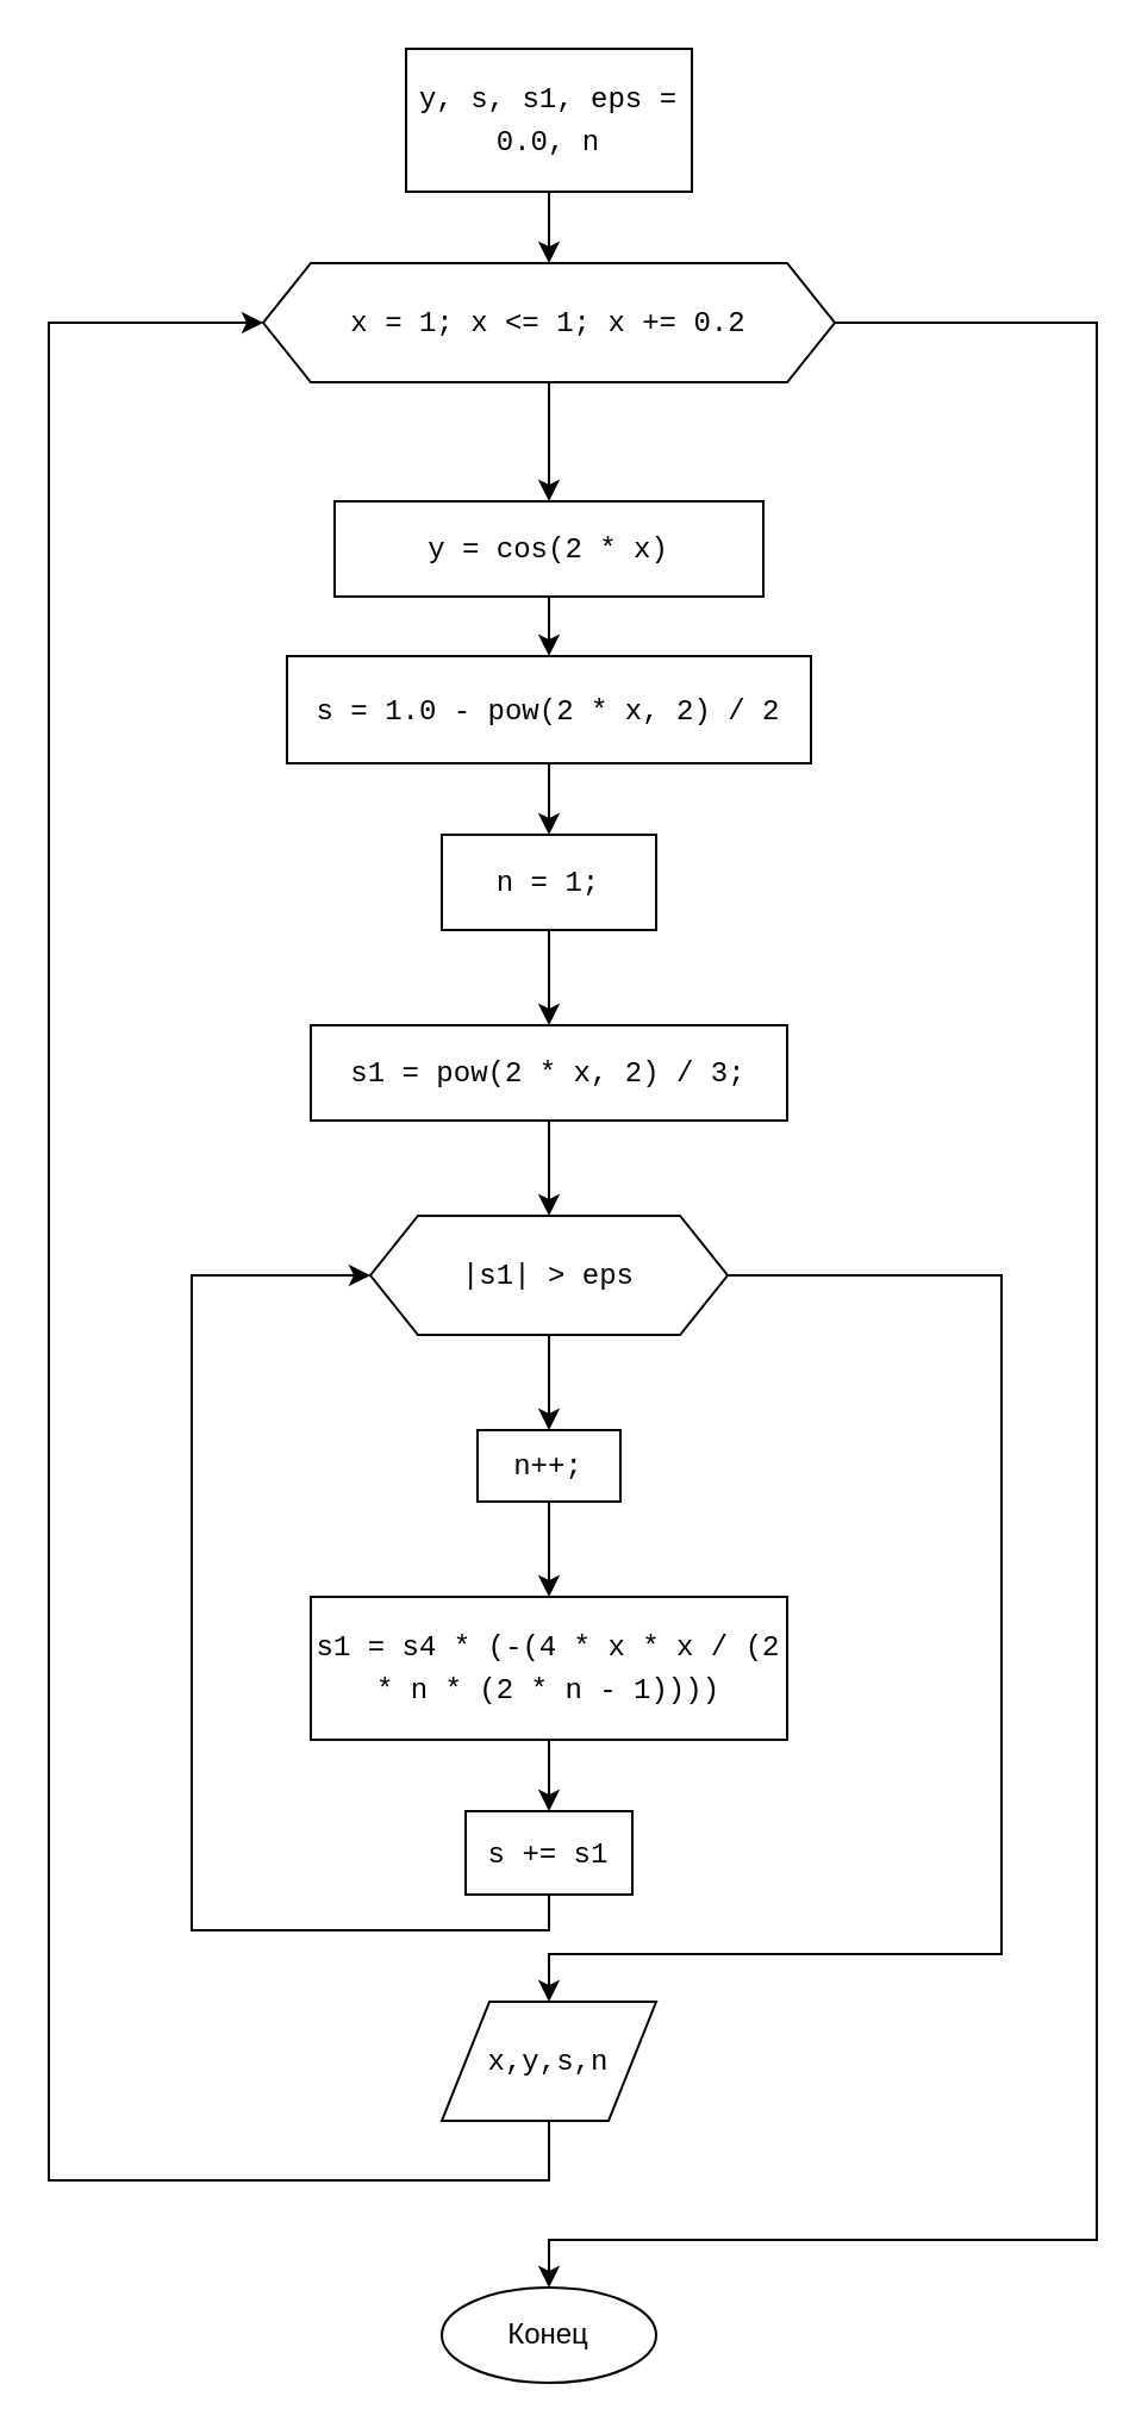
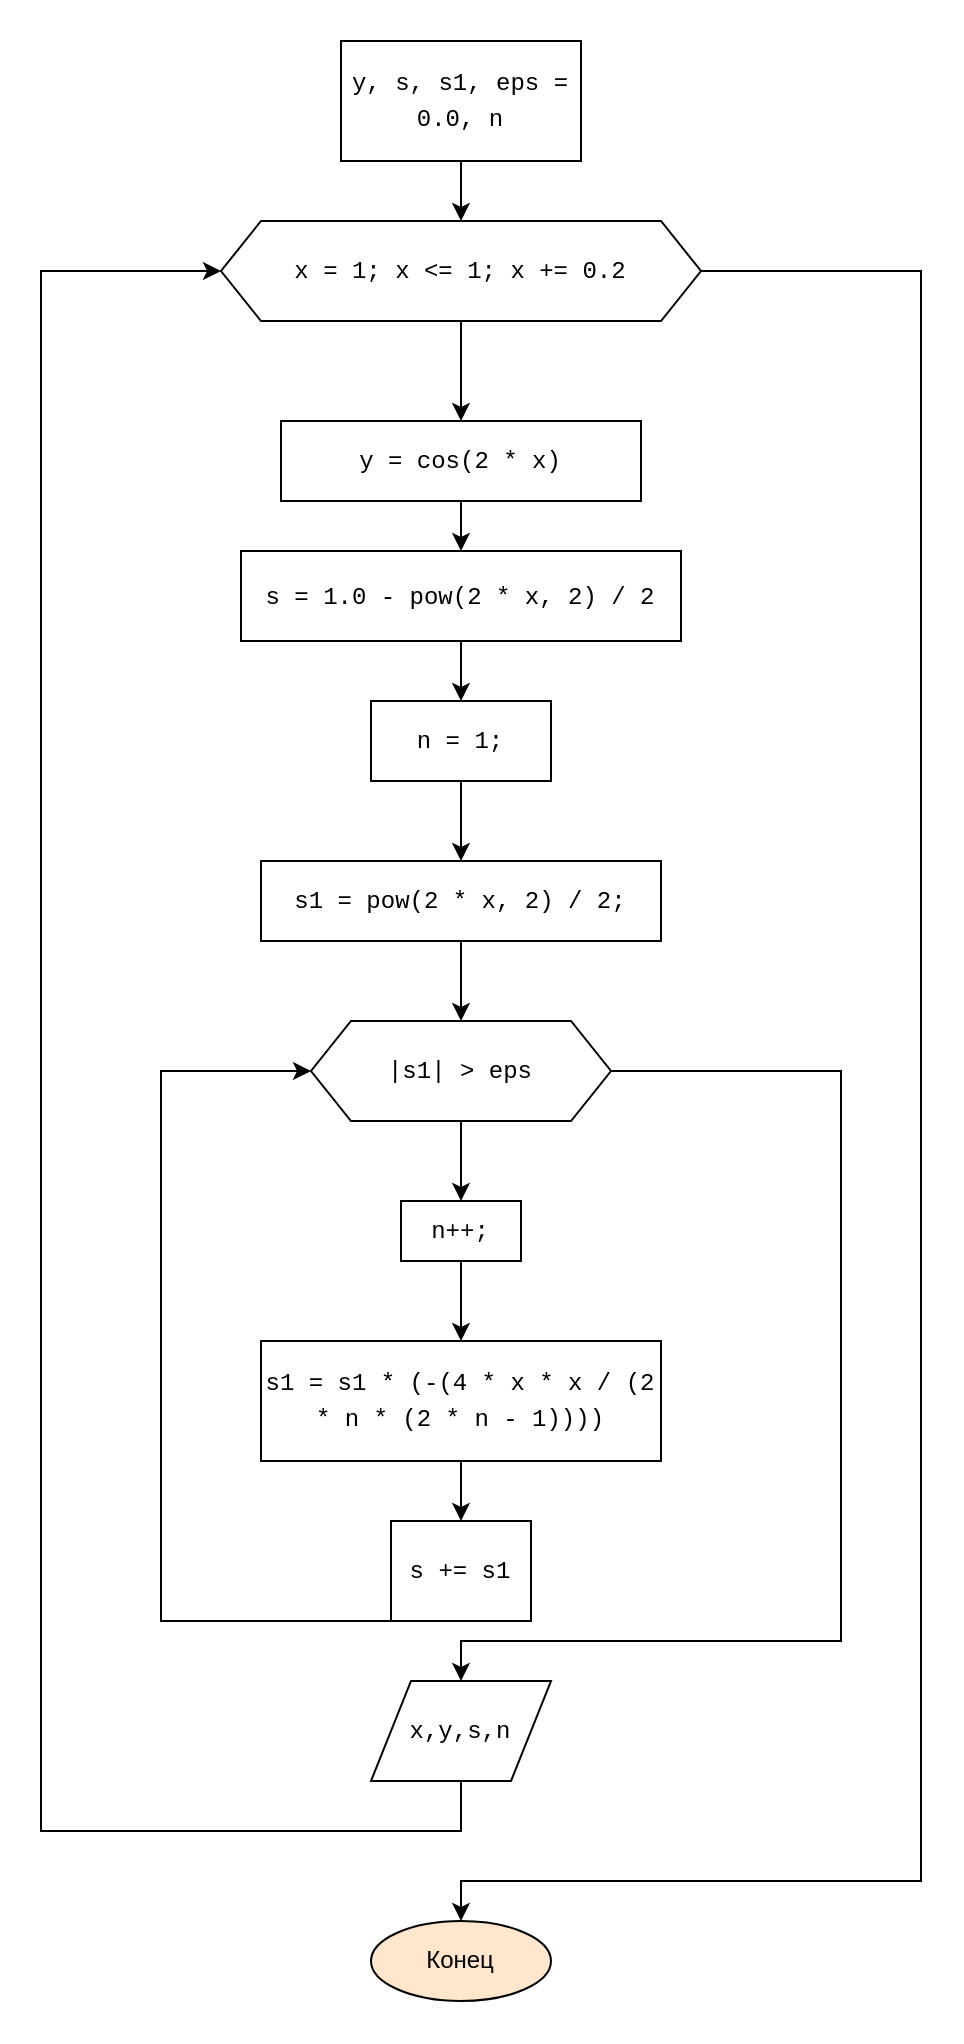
  <mxCell id="0" />
  <mxCell id="1" parent="0" />
  <mxCell id="2" value="" style="edgeStyle=orthogonalEdgeStyle;rounded=0;orthogonalLoop=1;jettySize=auto;html=1;labelBackgroundColor=none;" parent="1" source="3" target="6" edge="1"><mxGeometry relative="1" as="geometry" /></mxCell>
  <mxCell id="3" value="&lt;div style=&quot;font-family: menlo, monaco, &amp;quot;courier new&amp;quot;, monospace; font-weight: normal; font-size: 12px; line-height: 18px;&quot;&gt;&lt;div&gt;&lt;span style=&quot;&quot;&gt;y, s, s1, eps &lt;/span&gt;&lt;span style=&quot;&quot;&gt;=&lt;/span&gt;&lt;span style=&quot;&quot;&gt; &lt;/span&gt;&lt;span style=&quot;&quot;&gt;0.0,&amp;nbsp;&lt;/span&gt;n&lt;/div&gt;&lt;/div&gt;" style="whiteSpace=wrap;html=1;labelBackgroundColor=none;" parent="1" vertex="1"><mxGeometry x="170" y="20" width="120" height="60" as="geometry" /></mxCell>
  <mxCell id="4" value="" style="edgeStyle=orthogonalEdgeStyle;rounded=0;orthogonalLoop=1;jettySize=auto;html=1;labelBackgroundColor=none;" parent="1" source="6" target="8" edge="1"><mxGeometry relative="1" as="geometry" /></mxCell>
  <mxCell id="5" value="" style="edgeStyle=orthogonalEdgeStyle;rounded=0;orthogonalLoop=1;jettySize=auto;html=1;entryX=0.5;entryY=0;entryDx=0;entryDy=0;labelBackgroundColor=none;" parent="1" source="6" target="26" edge="1"><mxGeometry relative="1" as="geometry"><mxPoint x="490" y="135" as="targetPoint" /><Array as="points"><mxPoint x="460" y="135" /><mxPoint x="460" y="940" /><mxPoint x="230" y="940" /></Array></mxGeometry></mxCell>
  <mxCell id="6" value="&lt;div style=&quot;font-family: &amp;#34;menlo&amp;#34; , &amp;#34;monaco&amp;#34; , &amp;#34;courier new&amp;#34; , monospace ; font-weight: normal ; font-size: 12px ; line-height: 18px&quot;&gt;&lt;div&gt;&lt;span&gt;x &lt;/span&gt;&lt;span&gt;=&lt;/span&gt;&lt;span&gt; &lt;/span&gt;&lt;span&gt;1&lt;/span&gt;&lt;span&gt;; x &lt;/span&gt;&lt;span&gt;&amp;lt;=&lt;/span&gt;&lt;span&gt; &lt;/span&gt;&lt;span&gt;1&lt;/span&gt;&lt;span&gt;; x &lt;/span&gt;&lt;span&gt;+=&lt;/span&gt;&lt;span&gt; &lt;/span&gt;&lt;span&gt;0.2&lt;/span&gt;&lt;/div&gt;&lt;/div&gt;" style="shape=hexagon;perimeter=hexagonPerimeter2;whiteSpace=wrap;html=1;fixedSize=1;labelBackgroundColor=none;" parent="1" vertex="1"><mxGeometry x="110" y="110" width="240" height="50" as="geometry" /></mxCell>
  <mxCell id="7" value="" style="edgeStyle=orthogonalEdgeStyle;rounded=0;orthogonalLoop=1;jettySize=auto;html=1;labelBackgroundColor=none;" parent="1" source="8" target="10" edge="1"><mxGeometry relative="1" as="geometry" /></mxCell>
  <mxCell id="8" value="&lt;div style=&quot;font-family: &amp;#34;menlo&amp;#34; , &amp;#34;monaco&amp;#34; , &amp;#34;courier new&amp;#34; , monospace ; font-weight: normal ; font-size: 12px ; line-height: 18px&quot;&gt;&lt;div&gt;&lt;span&gt;y &lt;/span&gt;&lt;span&gt;=&lt;/span&gt;&lt;span&gt; &lt;/span&gt;&lt;span&gt;cos&lt;/span&gt;&lt;span&gt;(&lt;/span&gt;&lt;span&gt;2&lt;/span&gt;&lt;span&gt; &lt;/span&gt;&lt;span&gt;*&lt;/span&gt;&lt;span&gt; x&lt;/span&gt;&lt;span&gt;)&lt;/span&gt;&lt;/div&gt;&lt;/div&gt;" style="whiteSpace=wrap;html=1;labelBackgroundColor=none;" parent="1" vertex="1"><mxGeometry x="140" y="210" width="180" height="40" as="geometry" /></mxCell>
  <mxCell id="9" value="" style="edgeStyle=orthogonalEdgeStyle;rounded=0;orthogonalLoop=1;jettySize=auto;html=1;labelBackgroundColor=none;" parent="1" source="10" target="12" edge="1"><mxGeometry relative="1" as="geometry" /></mxCell>
  <mxCell id="10" value="&lt;meta charset=&quot;utf-8&quot;&gt;&lt;div style=&quot;font-family: menlo, monaco, &amp;quot;courier new&amp;quot;, monospace; font-weight: normal; font-size: 12px; line-height: 18px;&quot;&gt;&lt;div&gt;&lt;span style=&quot;&quot;&gt;s &lt;/span&gt;&lt;span style=&quot;&quot;&gt;=&lt;/span&gt;&lt;span style=&quot;&quot;&gt; &lt;/span&gt;&lt;span style=&quot;&quot;&gt;1.0&lt;/span&gt;&lt;span style=&quot;&quot;&gt; &lt;/span&gt;&lt;span style=&quot;&quot;&gt;-&lt;/span&gt;&lt;span style=&quot;&quot;&gt; &lt;/span&gt;&lt;span style=&quot;&quot;&gt;pow&lt;/span&gt;&lt;span style=&quot;&quot;&gt;(&lt;/span&gt;&lt;span style=&quot;&quot;&gt;2&lt;/span&gt;&lt;span style=&quot;&quot;&gt; &lt;/span&gt;&lt;span style=&quot;&quot;&gt;*&lt;/span&gt;&lt;span style=&quot;&quot;&gt; x, &lt;/span&gt;&lt;span style=&quot;&quot;&gt;2&lt;/span&gt;&lt;span style=&quot;&quot;&gt;) &lt;/span&gt;&lt;span style=&quot;&quot;&gt;/&lt;/span&gt;&lt;span style=&quot;&quot;&gt; &lt;/span&gt;&lt;span style=&quot;&quot;&gt;2&lt;/span&gt;&lt;/div&gt;&lt;/div&gt;" style="whiteSpace=wrap;html=1;labelBackgroundColor=none;" parent="1" vertex="1"><mxGeometry x="120" y="275" width="220" height="45" as="geometry" /></mxCell>
  <mxCell id="11" value="" style="edgeStyle=orthogonalEdgeStyle;rounded=0;orthogonalLoop=1;jettySize=auto;html=1;labelBackgroundColor=none;" parent="1" source="12" target="14" edge="1"><mxGeometry relative="1" as="geometry" /></mxCell>
  <mxCell id="12" value="&lt;meta charset=&quot;utf-8&quot;&gt;&lt;div style=&quot;font-family: menlo, monaco, &amp;quot;courier new&amp;quot;, monospace; font-weight: normal; font-size: 12px; line-height: 18px;&quot;&gt;&lt;div&gt;&lt;span style=&quot;&quot;&gt;n &lt;/span&gt;&lt;span style=&quot;&quot;&gt;=&lt;/span&gt;&lt;span style=&quot;&quot;&gt; &lt;/span&gt;&lt;span style=&quot;&quot;&gt;1&lt;/span&gt;&lt;span style=&quot;&quot;&gt;;&lt;/span&gt;&lt;/div&gt;&lt;/div&gt;" style="whiteSpace=wrap;html=1;labelBackgroundColor=none;" parent="1" vertex="1"><mxGeometry x="185" y="350" width="90" height="40" as="geometry" /></mxCell>
  <mxCell id="13" value="" style="edgeStyle=orthogonalEdgeStyle;rounded=0;orthogonalLoop=1;jettySize=auto;html=1;labelBackgroundColor=none;" parent="1" source="14" edge="1"><mxGeometry relative="1" as="geometry"><mxPoint x="230" y="510" as="targetPoint" /></mxGeometry></mxCell>
- <mxCell id="14" value="&lt;div style=&quot;font-family: menlo, monaco, &amp;quot;courier new&amp;quot;, monospace; font-weight: normal; font-size: 12px; line-height: 18px;&quot;&gt;&lt;div style=&quot;font-family: &amp;quot;menlo&amp;quot; , &amp;quot;monaco&amp;quot; , &amp;quot;courier new&amp;quot; , monospace ; line-height: 18px&quot;&gt;s1 &lt;span style=&quot;&quot;&gt;=&lt;/span&gt; &lt;span style=&quot;&quot;&gt;pow&lt;/span&gt;(&lt;span style=&quot;&quot;&gt;2&lt;/span&gt; &lt;span style=&quot;&quot;&gt;*&lt;/span&gt; x, &lt;span style=&quot;&quot;&gt;2&lt;/span&gt;) &lt;span style=&quot;&quot;&gt;/&lt;/span&gt; &lt;span style=&quot;&quot;&gt;3&lt;/span&gt;;&lt;/div&gt;&lt;/div&gt;" style="whiteSpace=wrap;html=1;labelBackgroundColor=none;" parent="1" vertex="1"><mxGeometry x="130" y="430" width="200" height="40" as="geometry" /></mxCell>
+ <mxCell id="14" value="&lt;div style=&quot;font-family: menlo, monaco, &amp;quot;courier new&amp;quot;, monospace; font-weight: normal; font-size: 12px; line-height: 18px;&quot;&gt;&lt;div style=&quot;font-family: &amp;quot;menlo&amp;quot; , &amp;quot;monaco&amp;quot; , &amp;quot;courier new&amp;quot; , monospace ; line-height: 18px&quot;&gt;s1 &lt;span style=&quot;&quot;&gt;=&lt;/span&gt; &lt;span style=&quot;&quot;&gt;pow&lt;/span&gt;(&lt;span style=&quot;&quot;&gt;2&lt;/span&gt; &lt;span style=&quot;&quot;&gt;*&lt;/span&gt; x, &lt;span style=&quot;&quot;&gt;2&lt;/span&gt;) &lt;span style=&quot;&quot;&gt;/&lt;/span&gt; &lt;span style=&quot;&quot;&gt;2&lt;/span&gt;;&lt;/div&gt;&lt;/div&gt;" style="whiteSpace=wrap;html=1;labelBackgroundColor=none;" parent="1" vertex="1"><mxGeometry x="130" y="430" width="200" height="40" as="geometry" /></mxCell>
  <mxCell id="15" value="" style="edgeStyle=orthogonalEdgeStyle;rounded=0;orthogonalLoop=1;jettySize=auto;html=1;labelBackgroundColor=none;" parent="1" source="17" target="19" edge="1"><mxGeometry relative="1" as="geometry" /></mxCell>
  <mxCell id="16" value="" style="edgeStyle=orthogonalEdgeStyle;rounded=0;orthogonalLoop=1;jettySize=auto;html=1;entryX=0.5;entryY=0;entryDx=0;entryDy=0;labelBackgroundColor=none;" parent="1" source="17" target="25" edge="1"><mxGeometry relative="1" as="geometry"><Array as="points"><mxPoint x="420" y="535" /><mxPoint x="420" y="820" /><mxPoint x="230" y="820" /></Array></mxGeometry></mxCell>
  <mxCell id="17" value="&lt;div style=&quot;font-family: &amp;#34;menlo&amp;#34; , &amp;#34;monaco&amp;#34; , &amp;#34;courier new&amp;#34; , monospace ; font-weight: normal ; font-size: 12px ; line-height: 18px&quot;&gt;&lt;div&gt;&lt;span&gt;|s1|&amp;nbsp;&lt;/span&gt;&lt;span&gt;&amp;gt;&lt;/span&gt;&lt;span&gt; eps&lt;/span&gt;&lt;/div&gt;&lt;/div&gt;" style="shape=hexagon;perimeter=hexagonPerimeter2;whiteSpace=wrap;html=1;fixedSize=1;labelBackgroundColor=none;" parent="1" vertex="1"><mxGeometry x="155" y="510" width="150" height="50" as="geometry" /></mxCell>
  <mxCell id="18" value="" style="edgeStyle=orthogonalEdgeStyle;rounded=0;orthogonalLoop=1;jettySize=auto;html=1;labelBackgroundColor=none;" parent="1" source="19" target="21" edge="1"><mxGeometry relative="1" as="geometry" /></mxCell>
  <mxCell id="19" value="&lt;meta charset=&quot;utf-8&quot;&gt;&lt;div style=&quot;font-family: menlo, monaco, &amp;quot;courier new&amp;quot;, monospace; font-weight: normal; font-size: 12px; line-height: 18px;&quot;&gt;&lt;div&gt;&lt;span style=&quot;&quot;&gt; n&lt;/span&gt;&lt;span style=&quot;&quot;&gt;++&lt;/span&gt;&lt;span style=&quot;&quot;&gt;;&lt;/span&gt;&lt;/div&gt;&lt;/div&gt;" style="whiteSpace=wrap;html=1;labelBackgroundColor=none;" parent="1" vertex="1"><mxGeometry x="200" y="600" width="60" height="30" as="geometry" /></mxCell>
  <mxCell id="20" value="" style="edgeStyle=orthogonalEdgeStyle;rounded=0;orthogonalLoop=1;jettySize=auto;html=1;labelBackgroundColor=none;" parent="1" source="21" target="23" edge="1"><mxGeometry relative="1" as="geometry" /></mxCell>
- <mxCell id="21" value="&lt;meta charset=&quot;utf-8&quot;&gt;&lt;div style=&quot;font-family: menlo, monaco, &amp;quot;courier new&amp;quot;, monospace; font-weight: normal; font-size: 12px; line-height: 18px;&quot;&gt;&lt;div&gt;&lt;span style=&quot;&quot;&gt; s1 &lt;/span&gt;&lt;span style=&quot;&quot;&gt;=&lt;/span&gt;&lt;span style=&quot;&quot;&gt; s4 &lt;/span&gt;&lt;span style=&quot;&quot;&gt;*&lt;/span&gt;&lt;span style=&quot;&quot;&gt; (&lt;/span&gt;&lt;span style=&quot;&quot;&gt;-&lt;/span&gt;&lt;span style=&quot;&quot;&gt;(&lt;/span&gt;&lt;span style=&quot;&quot;&gt;4&lt;/span&gt;&lt;span style=&quot;&quot;&gt; &lt;/span&gt;&lt;span style=&quot;&quot;&gt;*&lt;/span&gt;&lt;span style=&quot;&quot;&gt; x &lt;/span&gt;&lt;span style=&quot;&quot;&gt;*&lt;/span&gt;&lt;span style=&quot;&quot;&gt; x &lt;/span&gt;&lt;span style=&quot;&quot;&gt;/&lt;/span&gt;&lt;span style=&quot;&quot;&gt; (&lt;/span&gt;&lt;span style=&quot;&quot;&gt;2&lt;/span&gt;&lt;span style=&quot;&quot;&gt; &lt;/span&gt;&lt;span style=&quot;&quot;&gt;*&lt;/span&gt;&lt;span style=&quot;&quot;&gt; n &lt;/span&gt;&lt;span style=&quot;&quot;&gt;*&lt;/span&gt;&lt;span style=&quot;&quot;&gt; (&lt;/span&gt;&lt;span style=&quot;&quot;&gt;2&lt;/span&gt;&lt;span style=&quot;&quot;&gt; &lt;/span&gt;&lt;span style=&quot;&quot;&gt;*&lt;/span&gt;&lt;span style=&quot;&quot;&gt; n &lt;/span&gt;&lt;span style=&quot;&quot;&gt;-&lt;/span&gt;&lt;span style=&quot;&quot;&gt; &lt;/span&gt;&lt;span style=&quot;&quot;&gt;1&lt;/span&gt;&lt;span style=&quot;&quot;&gt;))))&lt;/span&gt;&lt;/div&gt;&lt;/div&gt;" style="whiteSpace=wrap;html=1;labelBackgroundColor=none;" parent="1" vertex="1"><mxGeometry x="130" y="670" width="200" height="60" as="geometry" /></mxCell>
+ <mxCell id="21" value="&lt;meta charset=&quot;utf-8&quot;&gt;&lt;div style=&quot;font-family: menlo, monaco, &amp;quot;courier new&amp;quot;, monospace; font-weight: normal; font-size: 12px; line-height: 18px;&quot;&gt;&lt;div&gt;&lt;span style=&quot;&quot;&gt; s1 &lt;/span&gt;&lt;span style=&quot;&quot;&gt;=&lt;/span&gt;&lt;span style=&quot;&quot;&gt; s1 &lt;/span&gt;&lt;span style=&quot;&quot;&gt;*&lt;/span&gt;&lt;span style=&quot;&quot;&gt; (&lt;/span&gt;&lt;span style=&quot;&quot;&gt;-&lt;/span&gt;&lt;span style=&quot;&quot;&gt;(&lt;/span&gt;&lt;span style=&quot;&quot;&gt;4&lt;/span&gt;&lt;span style=&quot;&quot;&gt; &lt;/span&gt;&lt;span style=&quot;&quot;&gt;*&lt;/span&gt;&lt;span style=&quot;&quot;&gt; x &lt;/span&gt;&lt;span style=&quot;&quot;&gt;*&lt;/span&gt;&lt;span style=&quot;&quot;&gt; x &lt;/span&gt;&lt;span style=&quot;&quot;&gt;/&lt;/span&gt;&lt;span style=&quot;&quot;&gt; (&lt;/span&gt;&lt;span style=&quot;&quot;&gt;2&lt;/span&gt;&lt;span style=&quot;&quot;&gt; &lt;/span&gt;&lt;span style=&quot;&quot;&gt;*&lt;/span&gt;&lt;span style=&quot;&quot;&gt; n &lt;/span&gt;&lt;span style=&quot;&quot;&gt;*&lt;/span&gt;&lt;span style=&quot;&quot;&gt; (&lt;/span&gt;&lt;span style=&quot;&quot;&gt;2&lt;/span&gt;&lt;span style=&quot;&quot;&gt; &lt;/span&gt;&lt;span style=&quot;&quot;&gt;*&lt;/span&gt;&lt;span style=&quot;&quot;&gt; n &lt;/span&gt;&lt;span style=&quot;&quot;&gt;-&lt;/span&gt;&lt;span style=&quot;&quot;&gt; &lt;/span&gt;&lt;span style=&quot;&quot;&gt;1&lt;/span&gt;&lt;span style=&quot;&quot;&gt;))))&lt;/span&gt;&lt;/div&gt;&lt;/div&gt;" style="whiteSpace=wrap;html=1;labelBackgroundColor=none;" parent="1" vertex="1"><mxGeometry x="130" y="670" width="200" height="60" as="geometry" /></mxCell>
  <mxCell id="22" value="" style="edgeStyle=orthogonalEdgeStyle;rounded=0;orthogonalLoop=1;jettySize=auto;html=1;entryX=0;entryY=0.5;entryDx=0;entryDy=0;labelBackgroundColor=none;" parent="1" source="23" target="17" edge="1"><mxGeometry relative="1" as="geometry"><mxPoint x="40" y="590" as="targetPoint" /><Array as="points"><mxPoint x="230" y="810" /><mxPoint x="80" y="810" /><mxPoint x="80" y="535" /></Array></mxGeometry></mxCell>
- <mxCell id="23" value="&lt;meta charset=&quot;utf-8&quot;&gt;&lt;div style=&quot;font-family: menlo, monaco, &amp;quot;courier new&amp;quot;, monospace; font-weight: normal; font-size: 12px; line-height: 18px;&quot;&gt;&lt;div&gt;&lt;span style=&quot;&quot;&gt; s &lt;/span&gt;&lt;span style=&quot;&quot;&gt;+=&lt;/span&gt;&lt;span style=&quot;&quot;&gt; s1&lt;/span&gt;&lt;/div&gt;&lt;/div&gt;" style="whiteSpace=wrap;html=1;labelBackgroundColor=none;" parent="1" vertex="1"><mxGeometry x="195" y="760" width="70" height="35" as="geometry" /></mxCell>
+ <mxCell id="23" value="&lt;meta charset=&quot;utf-8&quot;&gt;&lt;div style=&quot;font-family: menlo, monaco, &amp;quot;courier new&amp;quot;, monospace; font-weight: normal; font-size: 12px; line-height: 18px;&quot;&gt;&lt;div&gt;&lt;span style=&quot;&quot;&gt; s &lt;/span&gt;&lt;span style=&quot;&quot;&gt;+=&lt;/span&gt;&lt;span style=&quot;&quot;&gt; s1&lt;/span&gt;&lt;/div&gt;&lt;/div&gt;" style="whiteSpace=wrap;html=1;labelBackgroundColor=none;" parent="1" vertex="1"><mxGeometry x="195" y="760" width="70" height="50" as="geometry" /></mxCell>
  <mxCell id="24" value="" style="edgeStyle=orthogonalEdgeStyle;rounded=0;orthogonalLoop=1;jettySize=auto;html=1;entryX=0;entryY=0.5;entryDx=0;entryDy=0;labelBackgroundColor=none;" parent="1" source="25" target="6" edge="1"><mxGeometry relative="1" as="geometry"><mxPoint x="-10" y="530" as="targetPoint" /><Array as="points"><mxPoint x="20" y="915" /><mxPoint x="20" y="135" /></Array></mxGeometry></mxCell>
  <mxCell id="25" value="&lt;div style=&quot;font-family: &amp;#34;menlo&amp;#34; , &amp;#34;monaco&amp;#34; , &amp;#34;courier new&amp;#34; , monospace ; font-weight: normal ; font-size: 12px ; line-height: 18px&quot;&gt;x,y,s,n&lt;/div&gt;" style="shape=parallelogram;perimeter=parallelogramPerimeter;whiteSpace=wrap;html=1;fixedSize=1;labelBackgroundColor=none;" parent="1" vertex="1"><mxGeometry x="185" y="840" width="90" height="50" as="geometry" /></mxCell>
- <mxCell id="26" value="Конец" style="ellipse;whiteSpace=wrap;html=1;labelBackgroundColor=none;" parent="1" vertex="1"><mxGeometry x="185" y="960" width="90" height="40" as="geometry" /></mxCell>
+ <mxCell id="26" value="Конец" style="ellipse;whiteSpace=wrap;html=1;labelBackgroundColor=none;fillColor=#ffe6cc;" parent="1" vertex="1"><mxGeometry x="185" y="960" width="90" height="40" as="geometry" /></mxCell>
